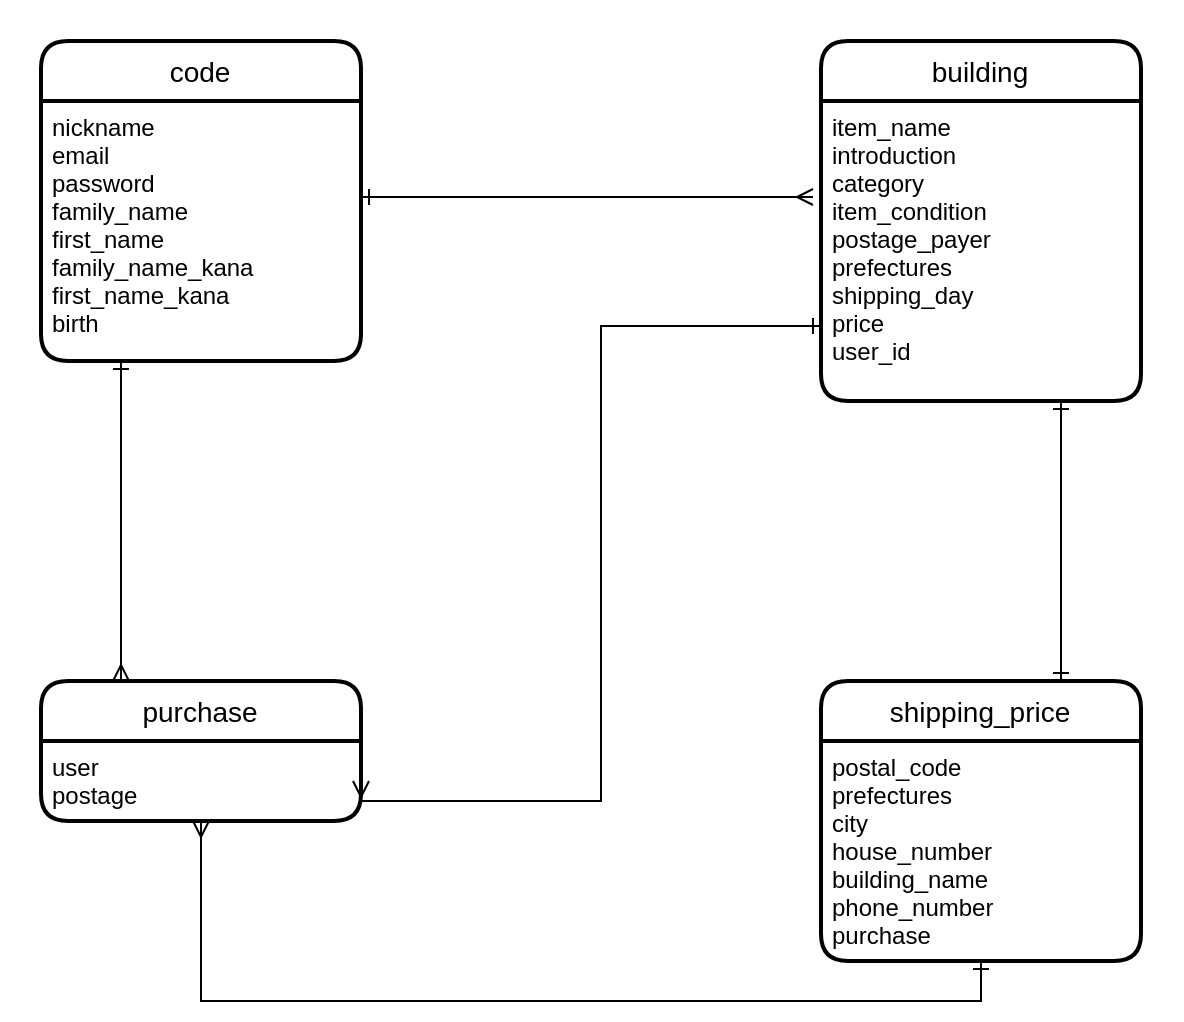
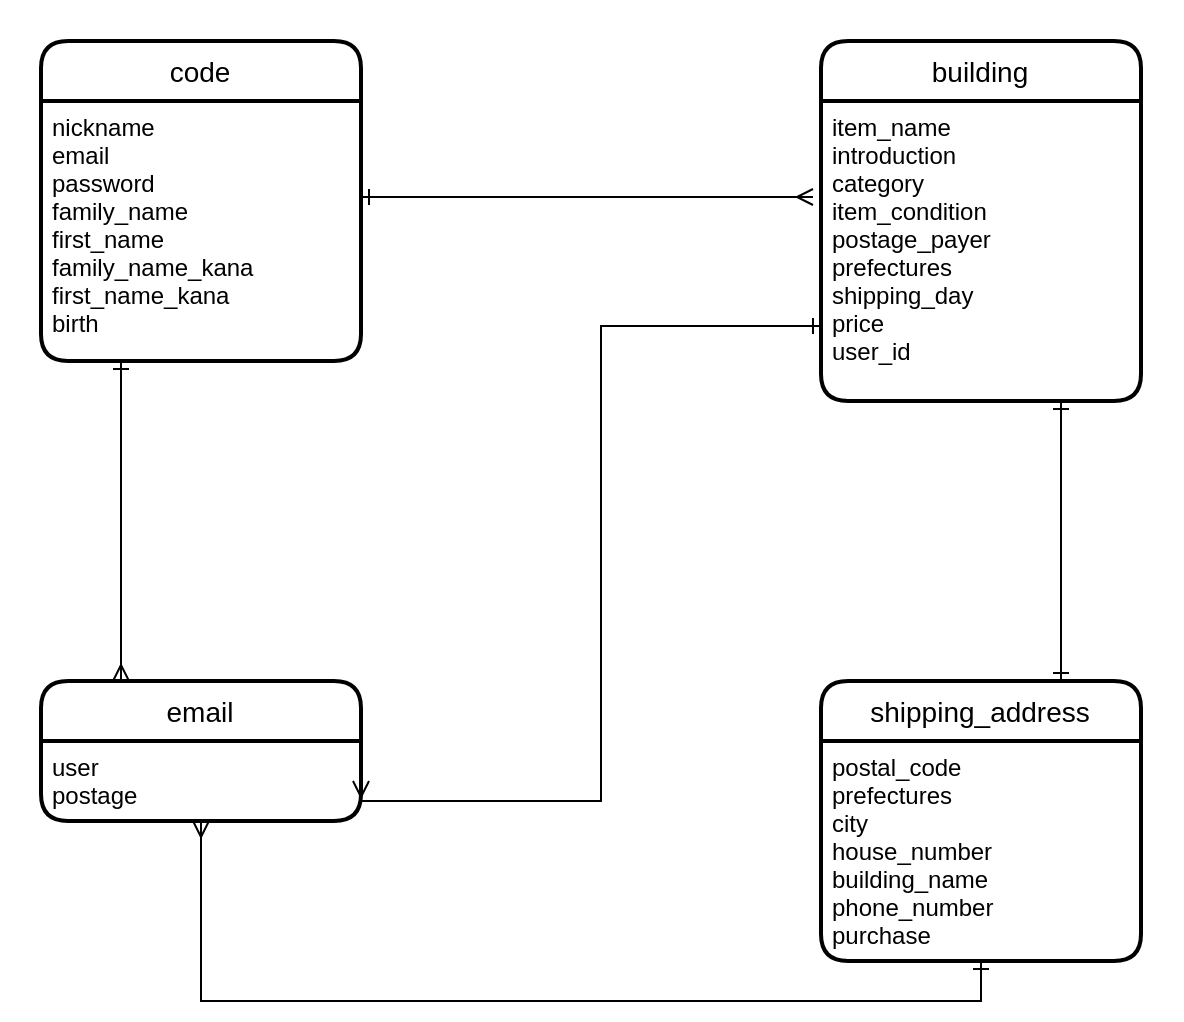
  <mxCell id="0" />
  <mxCell id="1" parent="0" />
  <mxCell id="2" value="code" style="swimlane;childLayout=stackLayout;horizontal=1;startSize=30;horizontalStack=0;rounded=1;fontSize=14;fontStyle=0;strokeWidth=2;resizeParent=0;resizeLast=1;shadow=0;dashed=0;align=center;" vertex="1" parent="1"><mxGeometry x="20" y="20" width="160" height="160" as="geometry" /></mxCell>
  <mxCell id="3" value="nickname&#10;email&#10;password&#10;family_name&#10;first_name&#10;family_name_kana&#10;first_name_kana&#10;birth" style="align=left;strokeColor=none;fillColor=none;spacingLeft=4;fontSize=12;verticalAlign=top;resizable=0;rotatable=0;part=1;" vertex="1" parent="2"><mxGeometry y="30" width="160" height="130" as="geometry" /></mxCell>
  <mxCell id="4" value="building" style="swimlane;childLayout=stackLayout;horizontal=1;startSize=30;horizontalStack=0;rounded=1;fontSize=14;fontStyle=0;strokeWidth=2;resizeParent=0;resizeLast=1;shadow=0;dashed=0;align=center;" vertex="1" parent="1"><mxGeometry x="410" y="20" width="160" height="180" as="geometry" /></mxCell>
  <mxCell id="5" value="item_name&#10;introduction&#10;category&#10;item_condition&#10;postage_payer&#10;prefectures&#10;shipping_day&#10;price&#10;user_id&#10;" style="align=left;strokeColor=none;fillColor=none;spacingLeft=4;fontSize=12;verticalAlign=top;resizable=0;rotatable=0;part=1;" vertex="1" parent="4"><mxGeometry y="30" width="160" height="150" as="geometry" /></mxCell>
  <mxCell id="6" value="" style="edgeStyle=entityRelationEdgeStyle;fontSize=12;html=1;endArrow=ERmany;entryX=-0.025;entryY=0.32;entryDx=0;entryDy=0;entryPerimeter=0;startArrow=ERone;startFill=0;endFill=0;" edge="1" parent="1" target="5"><mxGeometry width="100" height="100" relative="1" as="geometry"><mxPoint x="180" y="98" as="sourcePoint" /><mxPoint x="390" y="90" as="targetPoint" /></mxGeometry></mxCell>
  <mxCell id="7" style="edgeStyle=orthogonalEdgeStyle;rounded=0;orthogonalLoop=1;jettySize=auto;html=1;entryX=0.25;entryY=0;entryDx=0;entryDy=0;startArrow=ERone;startFill=0;endArrow=ERmany;endFill=0;" edge="1" parent="1" source="3" target="8"><mxGeometry relative="1" as="geometry"><Array as="points"><mxPoint x="60" y="190" /><mxPoint x="60" y="190" /></Array></mxGeometry></mxCell>
- <mxCell id="8" value="purchase" style="swimlane;childLayout=stackLayout;horizontal=1;startSize=30;horizontalStack=0;rounded=1;fontSize=14;fontStyle=0;strokeWidth=2;resizeParent=0;resizeLast=1;shadow=0;dashed=0;align=center;" vertex="1" parent="1"><mxGeometry x="20" y="340" width="160" height="70" as="geometry" /></mxCell>
+ <mxCell id="8" value="email" style="swimlane;childLayout=stackLayout;horizontal=1;startSize=30;horizontalStack=0;rounded=1;fontSize=14;fontStyle=0;strokeWidth=2;resizeParent=0;resizeLast=1;shadow=0;dashed=0;align=center;" vertex="1" parent="1"><mxGeometry x="20" y="340" width="160" height="70" as="geometry" /></mxCell>
  <mxCell id="9" value="user&#10;postage" style="align=left;strokeColor=none;fillColor=none;spacingLeft=4;fontSize=12;verticalAlign=top;resizable=0;rotatable=0;part=1;" vertex="1" parent="8"><mxGeometry y="30" width="160" height="40" as="geometry" /></mxCell>
  <mxCell id="10" style="edgeStyle=orthogonalEdgeStyle;rounded=0;orthogonalLoop=1;jettySize=auto;html=1;exitX=0.75;exitY=0;exitDx=0;exitDy=0;entryX=0.75;entryY=1;entryDx=0;entryDy=0;startArrow=ERone;startFill=0;endArrow=ERone;endFill=0;" edge="1" parent="1" source="11" target="5"><mxGeometry relative="1" as="geometry" /></mxCell>
- <mxCell id="11" value="shipping_price" style="swimlane;childLayout=stackLayout;horizontal=1;startSize=30;horizontalStack=0;rounded=1;fontSize=14;fontStyle=0;strokeWidth=2;resizeParent=0;resizeLast=1;shadow=0;dashed=0;align=center;" vertex="1" parent="1"><mxGeometry x="410" y="340" width="160" height="140" as="geometry" /></mxCell>
+ <mxCell id="11" value="shipping_address" style="swimlane;childLayout=stackLayout;horizontal=1;startSize=30;horizontalStack=0;rounded=1;fontSize=14;fontStyle=0;strokeWidth=2;resizeParent=0;resizeLast=1;shadow=0;dashed=0;align=center;" vertex="1" parent="1"><mxGeometry x="410" y="340" width="160" height="140" as="geometry" /></mxCell>
  <mxCell id="12" value="postal_code&#10;prefectures&#10;city&#10;house_number&#10;building_name&#10;phone_number&#10;purchase" style="align=left;strokeColor=none;fillColor=none;spacingLeft=4;fontSize=12;verticalAlign=top;resizable=0;rotatable=0;part=1;" vertex="1" parent="11"><mxGeometry y="30" width="160" height="110" as="geometry" /></mxCell>
  <mxCell id="13" style="edgeStyle=orthogonalEdgeStyle;rounded=0;orthogonalLoop=1;jettySize=auto;html=1;exitX=1;exitY=0.5;exitDx=0;exitDy=0;entryX=0;entryY=0.75;entryDx=0;entryDy=0;startArrow=ERmany;startFill=0;endArrow=ERone;endFill=0;" edge="1" parent="1" source="9" target="5"><mxGeometry relative="1" as="geometry"><Array as="points"><mxPoint x="300" y="400" /><mxPoint x="300" y="163" /></Array></mxGeometry></mxCell>
  <mxCell id="14" style="edgeStyle=orthogonalEdgeStyle;rounded=0;orthogonalLoop=1;jettySize=auto;html=1;exitX=0.5;exitY=1;exitDx=0;exitDy=0;entryX=0.5;entryY=1;entryDx=0;entryDy=0;startArrow=ERone;startFill=0;endArrow=ERmany;endFill=0;" edge="1" parent="1" source="12" target="9"><mxGeometry relative="1" as="geometry" /></mxCell>
